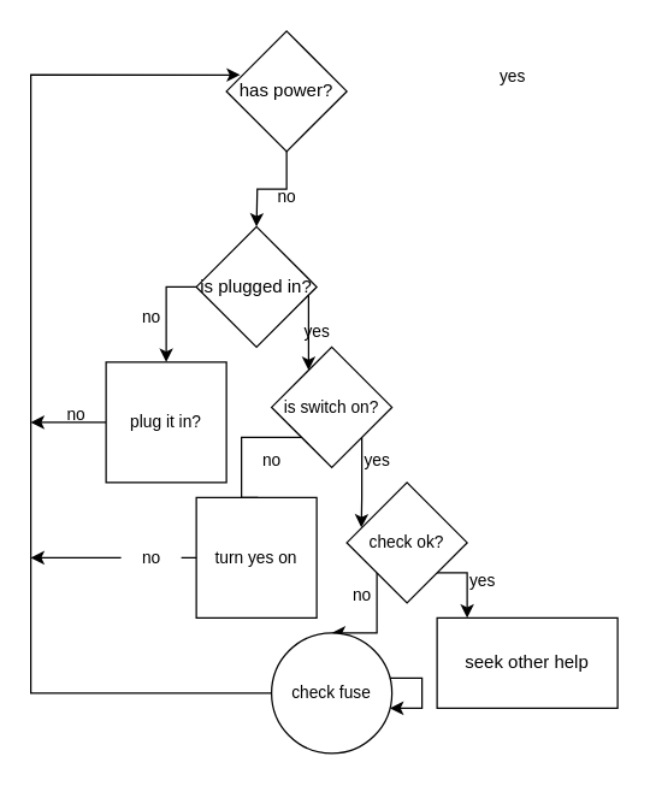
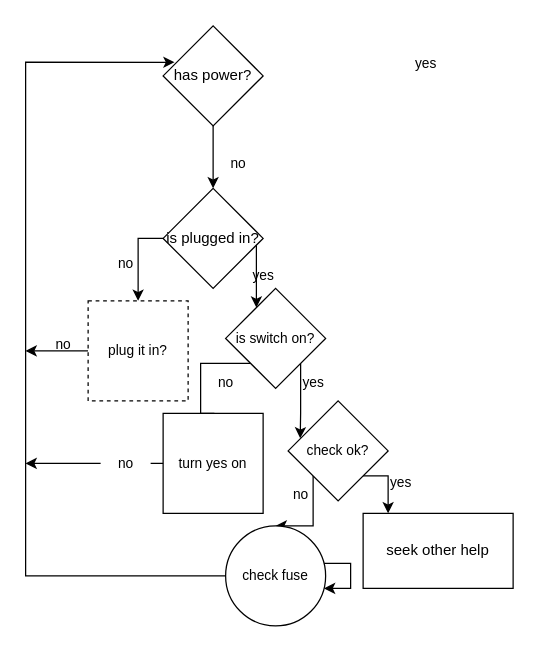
  <mxCell id="0" />
  <mxCell id="1" parent="0" />
  <mxCell id="2" style="edgeStyle=orthogonalEdgeStyle;rounded=0;orthogonalLoop=1;jettySize=auto;html=1;exitX=0.5;exitY=1;exitDx=0;exitDy=0;" edge="1" parent="1" source="3"><mxGeometry relative="1" as="geometry"><mxPoint x="170" y="150" as="targetPoint" /></mxGeometry></mxCell>
- <mxCell id="3" value="has power?" style="rhombus;whiteSpace=wrap;html=1;" vertex="1" parent="1"><mxGeometry x="150" y="20" width="80" height="80" as="geometry" /></mxCell>
+ <mxCell id="3" value="has power?" style="rhombus;whiteSpace=wrap;html=1;" vertex="1" parent="1"><mxGeometry x="130" y="20" width="80" height="80" as="geometry" /></mxCell>
  <mxCell id="4" value="seek other help" style="rounded=0;whiteSpace=wrap;html=1;" vertex="1" parent="1"><mxGeometry x="290" y="410" width="120" height="60" as="geometry" /></mxCell>
  <mxCell id="5" style="edgeStyle=orthogonalEdgeStyle;rounded=0;orthogonalLoop=1;jettySize=auto;html=1;fontSize=11;" edge="1" parent="1" source="7" target="12"><mxGeometry relative="1" as="geometry"><Array as="points"><mxPoint x="210" y="190" /></Array></mxGeometry></mxCell>
  <mxCell id="6" style="edgeStyle=orthogonalEdgeStyle;rounded=0;orthogonalLoop=1;jettySize=auto;html=1;exitX=0;exitY=0.5;exitDx=0;exitDy=0;entryX=0.5;entryY=0;entryDx=0;entryDy=0;fontSize=11;" edge="1" parent="1" source="7" target="15"><mxGeometry relative="1" as="geometry" /></mxCell>
  <mxCell id="7" value="is plugged in?" style="rhombus;whiteSpace=wrap;html=1;" vertex="1" parent="1"><mxGeometry x="130" y="150" width="80" height="80" as="geometry" /></mxCell>
  <mxCell id="8" value="no" style="text;html=1;align=center;verticalAlign=middle;resizable=0;points=[];autosize=1;strokeColor=none;fillColor=none;fontSize=11;" vertex="1" parent="1"><mxGeometry x="170" y="115" width="40" height="30" as="geometry" /></mxCell>
  <mxCell id="9" value="yes" style="text;html=1;align=center;verticalAlign=middle;resizable=0;points=[];autosize=1;strokeColor=none;fillColor=none;fontSize=11;" vertex="1" parent="1"><mxGeometry x="320" y="35" width="40" height="30" as="geometry" /></mxCell>
  <mxCell id="10" style="edgeStyle=orthogonalEdgeStyle;rounded=0;orthogonalLoop=1;jettySize=auto;html=1;exitX=1;exitY=1;exitDx=0;exitDy=0;entryX=0.121;entryY=0.375;entryDx=0;entryDy=0;entryPerimeter=0;fontSize=11;" edge="1" parent="1" source="12" target="20"><mxGeometry relative="1" as="geometry" /></mxCell>
  <mxCell id="11" style="edgeStyle=orthogonalEdgeStyle;rounded=0;orthogonalLoop=1;jettySize=auto;html=1;exitX=0;exitY=1;exitDx=0;exitDy=0;fontSize=11;" edge="1" parent="1" source="12"><mxGeometry relative="1" as="geometry"><mxPoint x="170" y="350" as="targetPoint" /></mxGeometry></mxCell>
  <mxCell id="12" value="is switch on?" style="rhombus;whiteSpace=wrap;html=1;fontSize=11;" vertex="1" parent="1"><mxGeometry x="180" y="230" width="80" height="80" as="geometry" /></mxCell>
  <mxCell id="13" value="yes" style="text;html=1;align=center;verticalAlign=middle;resizable=0;points=[];autosize=1;strokeColor=none;fillColor=none;fontSize=11;" vertex="1" parent="1"><mxGeometry x="190" y="205" width="40" height="30" as="geometry" /></mxCell>
  <mxCell id="14" style="edgeStyle=orthogonalEdgeStyle;rounded=0;orthogonalLoop=1;jettySize=auto;html=1;fontSize=11;" edge="1" parent="1" source="15"><mxGeometry relative="1" as="geometry"><mxPoint x="20" y="280" as="targetPoint" /></mxGeometry></mxCell>
- <mxCell id="15" value="plug it in?" style="whiteSpace=wrap;html=1;aspect=fixed;fontSize=11;" vertex="1" parent="1"><mxGeometry x="70" y="240" width="80" height="80" as="geometry" /></mxCell>
+ <mxCell id="15" value="plug it in?" style="whiteSpace=wrap;html=1;aspect=fixed;fontSize=11;dashed=1;" vertex="1" parent="1"><mxGeometry x="70" y="240" width="80" height="80" as="geometry" /></mxCell>
  <mxCell id="16" value="no" style="text;html=1;align=center;verticalAlign=middle;resizable=0;points=[];autosize=1;strokeColor=none;fillColor=none;fontSize=11;" vertex="1" parent="1"><mxGeometry x="80" y="195" width="40" height="30" as="geometry" /></mxCell>
  <mxCell id="17" style="edgeStyle=orthogonalEdgeStyle;rounded=0;orthogonalLoop=1;jettySize=auto;html=1;exitX=1;exitY=0.5;exitDx=0;exitDy=0;fontSize=11;" edge="1" parent="1" source="20"><mxGeometry relative="1" as="geometry"><mxPoint x="310.243" y="359.919" as="targetPoint" /></mxGeometry></mxCell>
  <mxCell id="18" style="edgeStyle=orthogonalEdgeStyle;rounded=0;orthogonalLoop=1;jettySize=auto;html=1;exitX=1;exitY=1;exitDx=0;exitDy=0;fontSize=11;" edge="1" parent="1" source="20"><mxGeometry relative="1" as="geometry"><mxPoint x="310" y="410" as="targetPoint" /></mxGeometry></mxCell>
  <mxCell id="19" style="edgeStyle=orthogonalEdgeStyle;rounded=0;orthogonalLoop=1;jettySize=auto;html=1;exitX=0;exitY=1;exitDx=0;exitDy=0;fontSize=11;entryX=0.5;entryY=0;entryDx=0;entryDy=0;" edge="1" parent="1" source="20" target="27"><mxGeometry relative="1" as="geometry"><mxPoint x="220" y="400" as="targetPoint" /></mxGeometry></mxCell>
  <mxCell id="20" value="check ok?" style="rhombus;whiteSpace=wrap;html=1;fontSize=11;" vertex="1" parent="1"><mxGeometry x="230" y="320" width="80" height="80" as="geometry" /></mxCell>
  <mxCell id="21" value="yes" style="text;html=1;align=center;verticalAlign=middle;resizable=0;points=[];autosize=1;strokeColor=none;fillColor=none;fontSize=11;" vertex="1" parent="1"><mxGeometry x="230" y="290" width="40" height="30" as="geometry" /></mxCell>
  <mxCell id="22" value="yes" style="text;html=1;align=center;verticalAlign=middle;resizable=0;points=[];autosize=1;strokeColor=none;fillColor=none;fontSize=11;" vertex="1" parent="1"><mxGeometry x="300" y="370" width="40" height="30" as="geometry" /></mxCell>
  <mxCell id="23" style="edgeStyle=orthogonalEdgeStyle;rounded=0;orthogonalLoop=1;jettySize=auto;html=1;fontSize=11;startArrow=none;" edge="1" parent="1" source="32"><mxGeometry relative="1" as="geometry"><mxPoint x="20" y="370" as="targetPoint" /></mxGeometry></mxCell>
  <mxCell id="24" value="turn yes on" style="whiteSpace=wrap;html=1;aspect=fixed;fontSize=11;" vertex="1" parent="1"><mxGeometry x="130" y="330" width="80" height="80" as="geometry" /></mxCell>
  <mxCell id="25" value="no" style="text;html=1;align=center;verticalAlign=middle;resizable=0;points=[];autosize=1;strokeColor=none;fillColor=none;fontSize=11;" vertex="1" parent="1"><mxGeometry x="160" y="290" width="40" height="30" as="geometry" /></mxCell>
  <mxCell id="26" style="edgeStyle=orthogonalEdgeStyle;rounded=0;orthogonalLoop=1;jettySize=auto;html=1;entryX=0.114;entryY=0.364;entryDx=0;entryDy=0;entryPerimeter=0;fontSize=11;" edge="1" parent="1" source="27" target="3"><mxGeometry relative="1" as="geometry"><Array as="points"><mxPoint x="20" y="460" /><mxPoint x="20" y="49" /></Array></mxGeometry></mxCell>
  <mxCell id="27" value="check fuse" style="ellipse;whiteSpace=wrap;html=1;aspect=fixed;fontSize=11;" vertex="1" parent="1"><mxGeometry x="180" y="420" width="80" height="80" as="geometry" /></mxCell>
  <mxCell id="28" style="edgeStyle=orthogonalEdgeStyle;rounded=0;orthogonalLoop=1;jettySize=auto;html=1;fontSize=11;" edge="1" parent="1" source="27" target="27"><mxGeometry relative="1" as="geometry" /></mxCell>
  <mxCell id="29" value="no" style="text;html=1;align=center;verticalAlign=middle;resizable=0;points=[];autosize=1;strokeColor=none;fillColor=none;fontSize=11;" vertex="1" parent="1"><mxGeometry x="220" y="380" width="40" height="30" as="geometry" /></mxCell>
  <mxCell id="30" value="no" style="text;html=1;align=center;verticalAlign=middle;resizable=0;points=[];autosize=1;strokeColor=none;fillColor=none;fontSize=11;" vertex="1" parent="1"><mxGeometry x="30" y="260" width="40" height="30" as="geometry" /></mxCell>
  <mxCell id="31" value="" style="edgeStyle=orthogonalEdgeStyle;rounded=0;orthogonalLoop=1;jettySize=auto;html=1;fontSize=11;endArrow=none;" edge="1" parent="1" source="24" target="32"><mxGeometry relative="1" as="geometry"><mxPoint x="20" y="370" as="targetPoint" /><mxPoint x="130" y="370" as="sourcePoint" /><Array as="points"><mxPoint x="130" y="370" /><mxPoint x="130" y="370" /></Array></mxGeometry></mxCell>
  <mxCell id="32" value="no" style="text;html=1;align=center;verticalAlign=middle;resizable=0;points=[];autosize=1;strokeColor=none;fillColor=none;fontSize=11;" vertex="1" parent="1"><mxGeometry x="80" y="355" width="40" height="30" as="geometry" /></mxCell>
